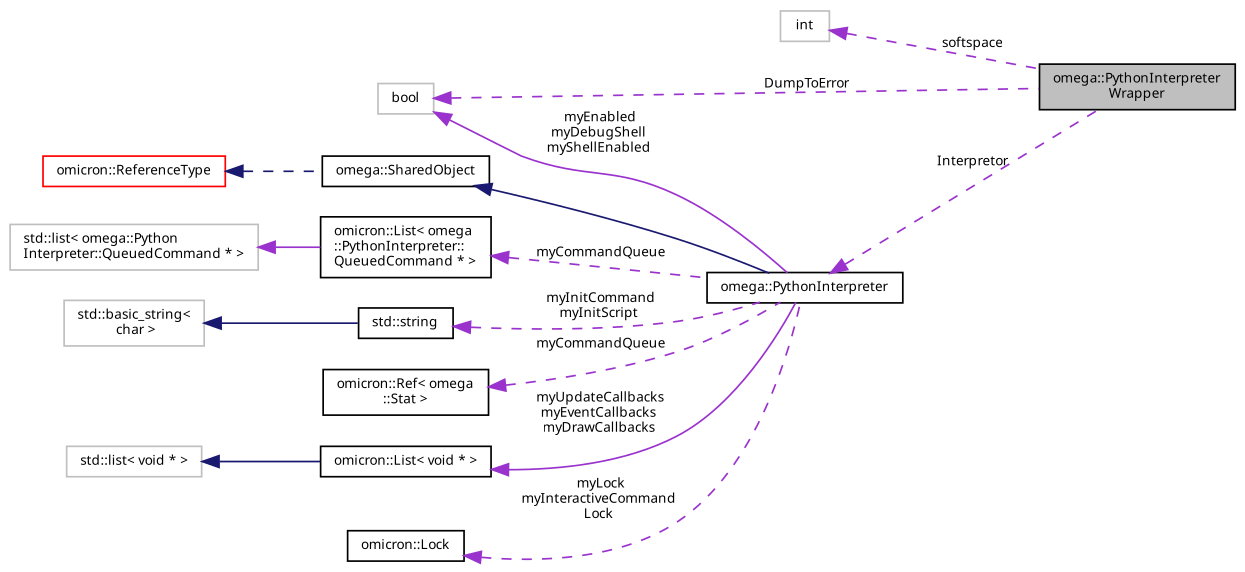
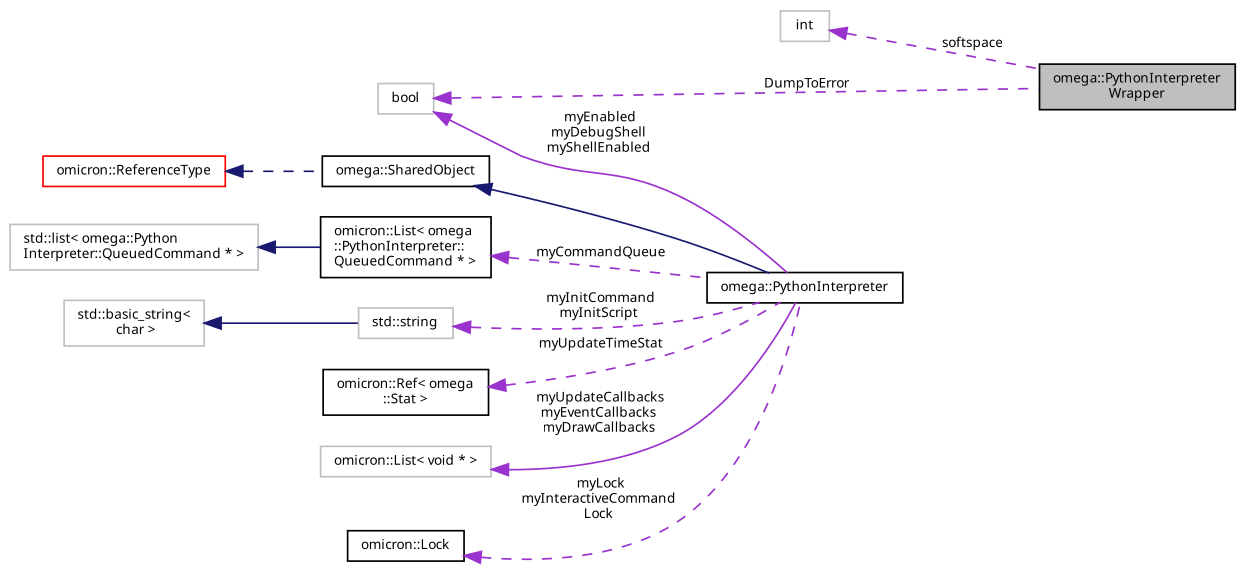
  digraph {
    rankdir=LR
    node [color=black fontname="FreeSans.ttf" fontsize=8 shape=record]
    edge [color=darkorchid3 dir=back fontname="FreeSans.ttf" fontsize=8 labelfontname="FreeSans.ttf" labelfontsize=8 style=dashed]
    n1 [fillcolor=grey75 fontcolor=black height=0.2 label="omega::PythonInterpreter\lWrapper" style=filled width=0.4]
    n2 [color=grey75 height=0.2 label=int width=0.4]
    n3 [color=grey75 height=0.2 label=bool width=0.4]
    n4 [height=0.2 label="omega::PythonInterpreter" width=0.4]
    n5 [height=0.2 label="omega::SharedObject" width=0.4]
    n6 [color=red height=0.2 label="omicron::ReferenceType" width=0.4]
    n7 [height=0.2 label="omicron::List\< omega\l::PythonInterpreter::\lQueuedCommand * \>" width=0.4]
    n8 [color=grey75 height=0.2 label="std::list\< omega::Python\lInterpreter::QueuedCommand * \>" width=0.4]
-   n9 [height=0.2 label="std::string" width=0.4]
+   n9 [color=grey75 height=0.2 label="std::string" width=0.4]
    n10 [color=grey75 height=0.2 label="std::basic_string\<\l char \>" width=0.4]
    n11 [height=0.2 label="omicron::Ref\< omega\l::Stat \>" width=0.4]
-   n12 [height=0.2 label="omicron::List\< void * \>" width=0.4]
-   n13 [color=grey75 height=0.2 label="std::list\< void * \>" width=0.4]
+   n12 [color=grey75 height=0.2 label="omicron::List\< void * \>" width=0.4]
    n14 [height=0.2 label="omicron::Lock" width=0.4]
    n2 -> n1 [label=" softspace"]
    n3 -> n1 [label=" DumpToError"]
    n3 -> n4 [label=" myEnabled\nmyDebugShell\nmyShellEnabled" style=solid]
-   n4 -> n1 [label=" Interpretor"]
    n5 -> n4 [color=midnightblue style=solid]
    n6 -> n5 [color=midnightblue]
    n7 -> n4 [label=" myCommandQueue"]
-   n8 -> n7 [style=solid]
+   n8 -> n7 [color=midnightblue style=solid]
    n9 -> n4 [label=" myInitCommand\nmyInitScript"]
    n10 -> n9 [color=midnightblue style=solid]
-   n11 -> n4 [label=" myCommandQueue"]
+   n11 -> n4 [label=" myUpdateTimeStat"]
    n12 -> n4 [label=" myUpdateCallbacks\nmyEventCallbacks\nmyDrawCallbacks" style=solid]
-   n13 -> n12 [color=midnightblue style=solid]
    n14 -> n4 [label=" myLock\nmyInteractiveCommand\lLock"]
  }
